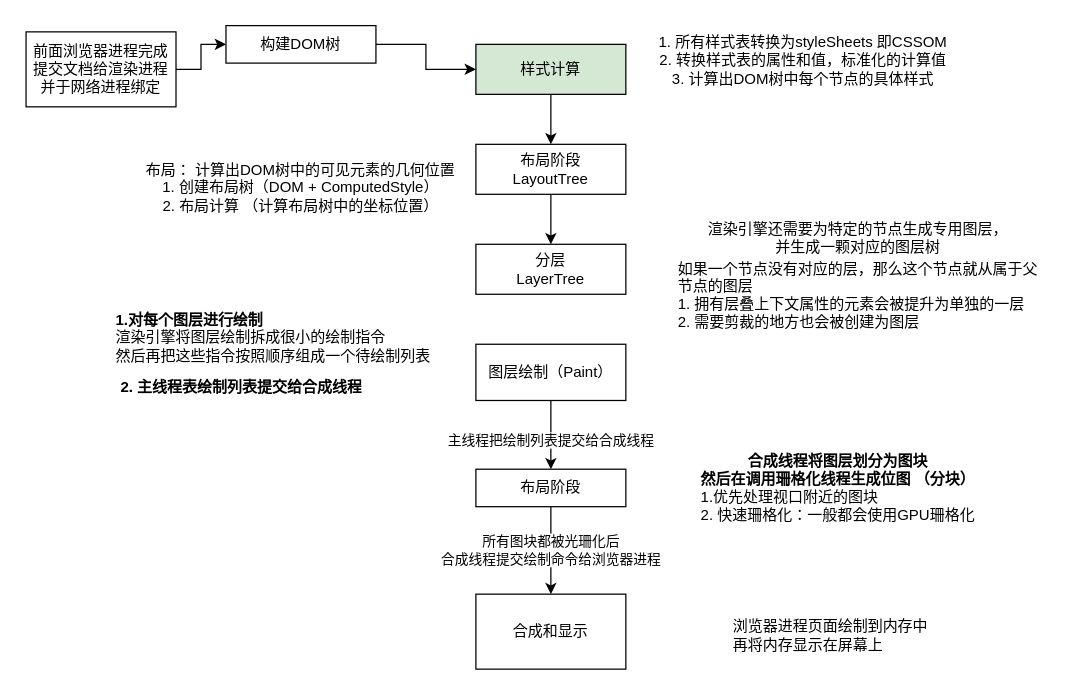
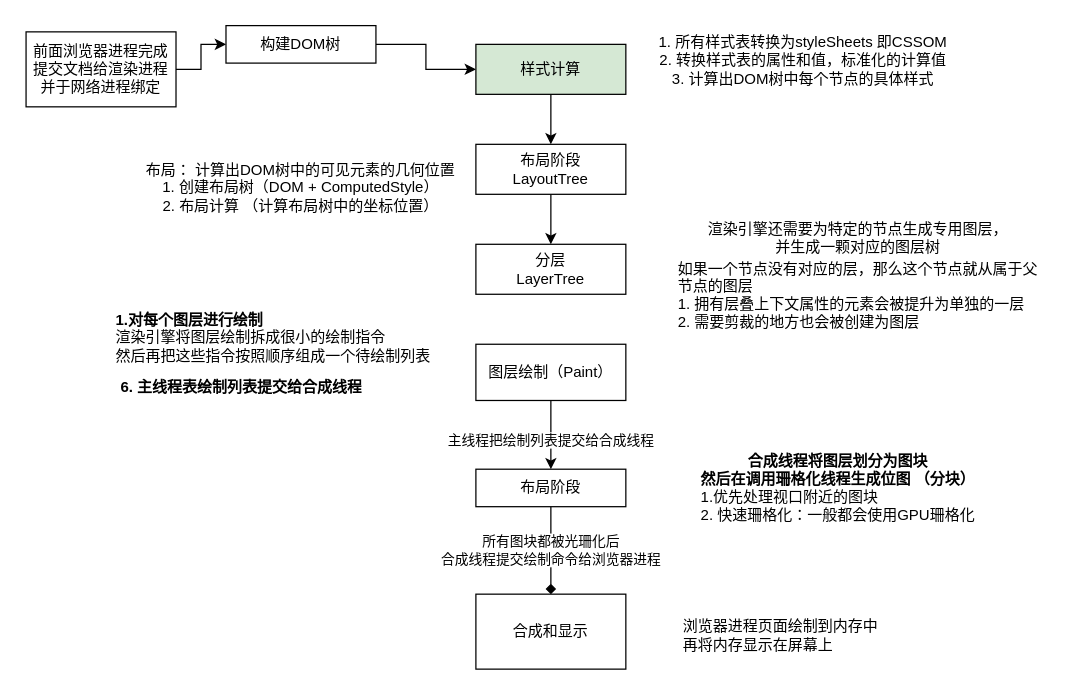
  <mxCell id="0" />
  <mxCell id="1" parent="0" />
  <mxCell id="2" value="" style="edgeStyle=orthogonalEdgeStyle;rounded=0;orthogonalLoop=1;jettySize=auto;html=1;" edge="1" parent="1" source="3" target="5"><mxGeometry relative="1" as="geometry" /></mxCell>
  <mxCell id="3" value="构建DOM树" style="whiteSpace=wrap;html=1;rounded=0;" vertex="1" parent="1"><mxGeometry x="180" y="20" width="120" height="30" as="geometry" /></mxCell>
  <mxCell id="4" value="" style="edgeStyle=orthogonalEdgeStyle;rounded=0;orthogonalLoop=1;jettySize=auto;html=1;" edge="1" parent="1" source="5" target="8"><mxGeometry relative="1" as="geometry" /></mxCell>
  <mxCell id="5" value="样式计算" style="whiteSpace=wrap;html=1;rounded=0;fillColor=#d5e8d4;" vertex="1" parent="1"><mxGeometry x="380" y="35" width="120" height="40" as="geometry" /></mxCell>
  <mxCell id="6" value="1. 所有样式表转换为styleSheets 即CSSOM&lt;br&gt;2. 转换样式表的属性和值，标准化的计算值&lt;br&gt;3. 计算出DOM树中每个节点的具体样式" style="text;html=1;strokeColor=none;fillColor=none;align=center;verticalAlign=middle;whiteSpace=wrap;rounded=0;" vertex="1" parent="1"><mxGeometry x="510" y="25" width="264" height="45" as="geometry" /></mxCell>
  <mxCell id="7" value="" style="edgeStyle=orthogonalEdgeStyle;rounded=0;orthogonalLoop=1;jettySize=auto;html=1;" edge="1" parent="1" source="8" target="10"><mxGeometry relative="1" as="geometry" /></mxCell>
  <mxCell id="8" value="布局阶段&lt;br&gt;LayoutTree" style="whiteSpace=wrap;html=1;rounded=0;" vertex="1" parent="1"><mxGeometry x="380" y="115" width="120" height="40" as="geometry" /></mxCell>
  <mxCell id="9" value="布局： 计算出DOM树中的可见元素的几何位置&lt;br&gt;1. 创建布局树（DOM + ComputedStyle）&lt;br&gt;2. 布局计算 （计算布局树中的坐标位置）" style="text;html=1;strokeColor=none;fillColor=none;align=center;verticalAlign=middle;whiteSpace=wrap;rounded=0;" vertex="1" parent="1"><mxGeometry x="110" y="135" width="260" height="30" as="geometry" /></mxCell>
  <mxCell id="10" value="分层&lt;br&gt;LayerTree" style="whiteSpace=wrap;html=1;rounded=0;" vertex="1" parent="1"><mxGeometry x="380" y="195" width="120" height="40" as="geometry" /></mxCell>
  <mxCell id="11" value="渲染引擎还需要为特定的节点生成专用图层，并生成一颗对应的图层树" style="text;html=1;strokeColor=none;fillColor=none;align=center;verticalAlign=middle;whiteSpace=wrap;rounded=0;" vertex="1" parent="1"><mxGeometry x="560" y="175" width="252" height="30" as="geometry" /></mxCell>
  <mxCell id="12" value="如果一个节点没有对应的层，那么这个节点就从属于父节点的图层&lt;br&gt;1. 拥有层叠上下文属性的元素会被提升为单独的一层&lt;br&gt;2. 需要剪裁的地方也会被创建为图层&lt;br&gt;&lt;br&gt;&lt;span style=&quot;padding: 0px; margin: 0px; color: transparent; position: absolute; cursor: text; transform-origin: 0% 0%; background-color: rgb(255, 255, 255); left: 75.846px; top: 701.152px; font-size: 21.26px; font-family: sans-serif; transform: scaleX(1.0);&quot;&gt;这个节点就从属于父节点的图层&lt;/span&gt;" style="text;strokeColor=none;fillColor=none;align=left;verticalAlign=middle;spacingLeft=4;spacingRight=4;overflow=hidden;points=[[0,0.5],[1,0.5]];portConstraint=eastwest;rotatable=0;whiteSpace=wrap;html=1;" vertex="1" parent="1"><mxGeometry x="536" y="205" width="300" height="60" as="geometry" /></mxCell>
  <mxCell id="13" value="" style="edgeStyle=orthogonalEdgeStyle;rounded=0;orthogonalLoop=1;jettySize=auto;html=1;" edge="1" parent="1" source="15" target="18"><mxGeometry relative="1" as="geometry" /></mxCell>
  <mxCell id="14" value="主线程把绘制列表提交给合成线程" style="edgeLabel;html=1;align=center;verticalAlign=middle;resizable=0;points=[];" vertex="1" connectable="0" parent="13"><mxGeometry x="0.122" y="-1" relative="1" as="geometry"><mxPoint as="offset" /></mxGeometry></mxCell>
  <mxCell id="15" value="图层绘制（Paint）" style="whiteSpace=wrap;html=1;rounded=0;" vertex="1" parent="1"><mxGeometry x="380" y="275" width="120" height="45" as="geometry" /></mxCell>
  <mxCell id="16" value="&lt;b&gt;1.对每个图层进行绘制&lt;/b&gt;&lt;br&gt;渲染引擎将图层绘制拆成很小的绘制指令&lt;br&gt;然后再把这些指令按照顺序组成一个待绘制列表" style="text;html=1;strokeColor=none;fillColor=none;align=left;verticalAlign=middle;whiteSpace=wrap;rounded=0;" vertex="1" parent="1"><mxGeometry x="90" y="255" width="264" height="30" as="geometry" /></mxCell>
- <mxCell id="17" value="所有图块都被光珊化后&lt;br&gt;合成线程提交绘制命令给浏览器进程" style="edgeStyle=orthogonalEdgeStyle;rounded=0;orthogonalLoop=1;jettySize=auto;html=1;" edge="1" parent="1" source="18" target="20"><mxGeometry relative="1" as="geometry" /></mxCell>
+ <mxCell id="17" value="所有图块都被光珊化后&lt;br&gt;合成线程提交绘制命令给浏览器进程" style="edgeStyle=orthogonalEdgeStyle;rounded=0;orthogonalLoop=1;jettySize=auto;html=1;endArrow=diamond;" edge="1" parent="1" source="18" target="20"><mxGeometry relative="1" as="geometry" /></mxCell>
  <mxCell id="18" value="布局阶段" style="whiteSpace=wrap;html=1;rounded=0;" vertex="1" parent="1"><mxGeometry x="380" y="375" width="120" height="30" as="geometry" /></mxCell>
  <mxCell id="19" value="&lt;b&gt;合成线程将图层划分为图块&lt;br&gt;然后在调用珊格化线程生成位图 （分块）&lt;/b&gt;&lt;div style=&quot;text-align: left;&quot;&gt;1.优先处理视口附近的图块&lt;br&gt;2. 快速珊格化：一般都会使用GPU珊格化&lt;/div&gt;" style="text;html=1;strokeColor=none;fillColor=none;align=center;verticalAlign=middle;whiteSpace=wrap;rounded=0;" vertex="1" parent="1"><mxGeometry x="500" y="360" width="340" height="60" as="geometry" /></mxCell>
  <mxCell id="20" value="合成和显示" style="whiteSpace=wrap;html=1;rounded=0;" vertex="1" parent="1"><mxGeometry x="380" y="475" width="120" height="60" as="geometry" /></mxCell>
- <mxCell id="21" value="浏览器进程页面绘制到内存中&lt;br&gt;再将内存显示在屏幕上" style="text;strokeColor=none;fillColor=none;align=left;verticalAlign=middle;spacingLeft=4;spacingRight=4;overflow=hidden;points=[[0,0.5],[1,0.5]];portConstraint=eastwest;rotatable=0;whiteSpace=wrap;html=1;" vertex="1" parent="1"><mxGeometry x="580" y="490" width="170" height="35" as="geometry" /></mxCell>
+ <mxCell id="21" value="浏览器进程页面绘制到内存中&lt;br&gt;再将内存显示在屏幕上" style="text;strokeColor=none;fillColor=none;align=left;verticalAlign=middle;spacingLeft=4;spacingRight=4;overflow=hidden;points=[[0,0.5],[1,0.5]];portConstraint=eastwest;rotatable=0;whiteSpace=wrap;html=1;" vertex="1" parent="1"><mxGeometry x="540" y="490" width="170" height="35" as="geometry" /></mxCell>
  <mxCell id="22" value="" style="edgeStyle=orthogonalEdgeStyle;rounded=0;orthogonalLoop=1;jettySize=auto;html=1;" edge="1" parent="1" source="23" target="3"><mxGeometry relative="1" as="geometry" /></mxCell>
  <mxCell id="23" value="前面浏览器进程完成提交文档给渲染进程&lt;br&gt;并于网络进程绑定" style="rounded=0;whiteSpace=wrap;html=1;" vertex="1" parent="1"><mxGeometry x="20" y="25" width="120" height="60" as="geometry" /></mxCell>
- <mxCell id="24" value="&lt;b&gt;2. 主线程表绘制列表提交给合成线程&lt;/b&gt;" style="text;strokeColor=none;fillColor=none;align=left;verticalAlign=middle;spacingLeft=4;spacingRight=4;overflow=hidden;points=[[0,0.5],[1,0.5]];portConstraint=eastwest;rotatable=0;whiteSpace=wrap;html=1;" vertex="1" parent="1"><mxGeometry x="90" y="295" width="210" height="30" as="geometry" /></mxCell>
+ <mxCell id="24" value="&lt;b&gt;6. 主线程表绘制列表提交给合成线程&lt;/b&gt;" style="text;strokeColor=none;fillColor=none;align=left;verticalAlign=middle;spacingLeft=4;spacingRight=4;overflow=hidden;points=[[0,0.5],[1,0.5]];portConstraint=eastwest;rotatable=0;whiteSpace=wrap;html=1;" vertex="1" parent="1"><mxGeometry x="90" y="295" width="210" height="30" as="geometry" /></mxCell>
